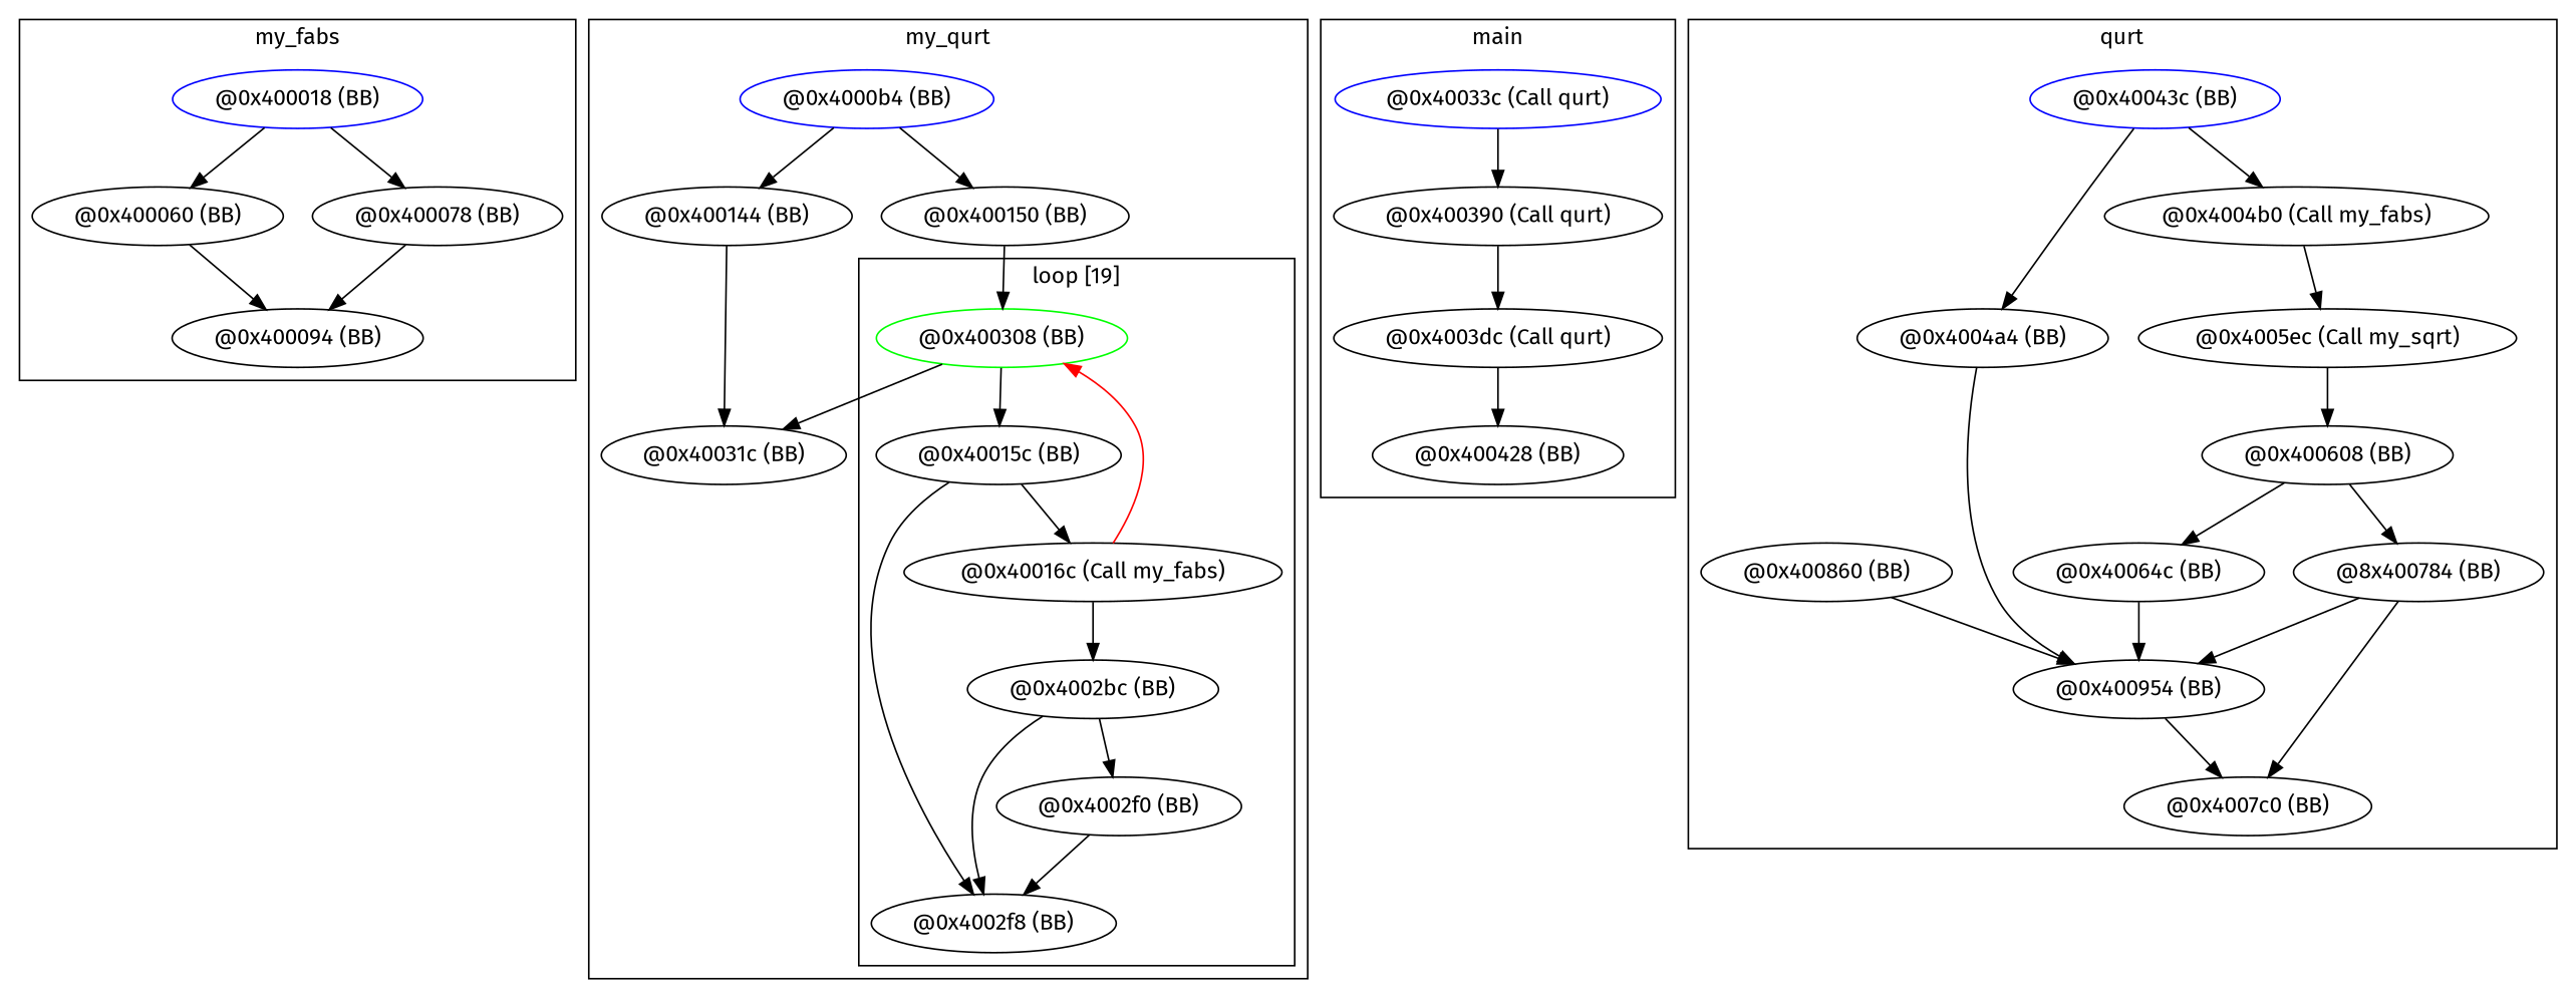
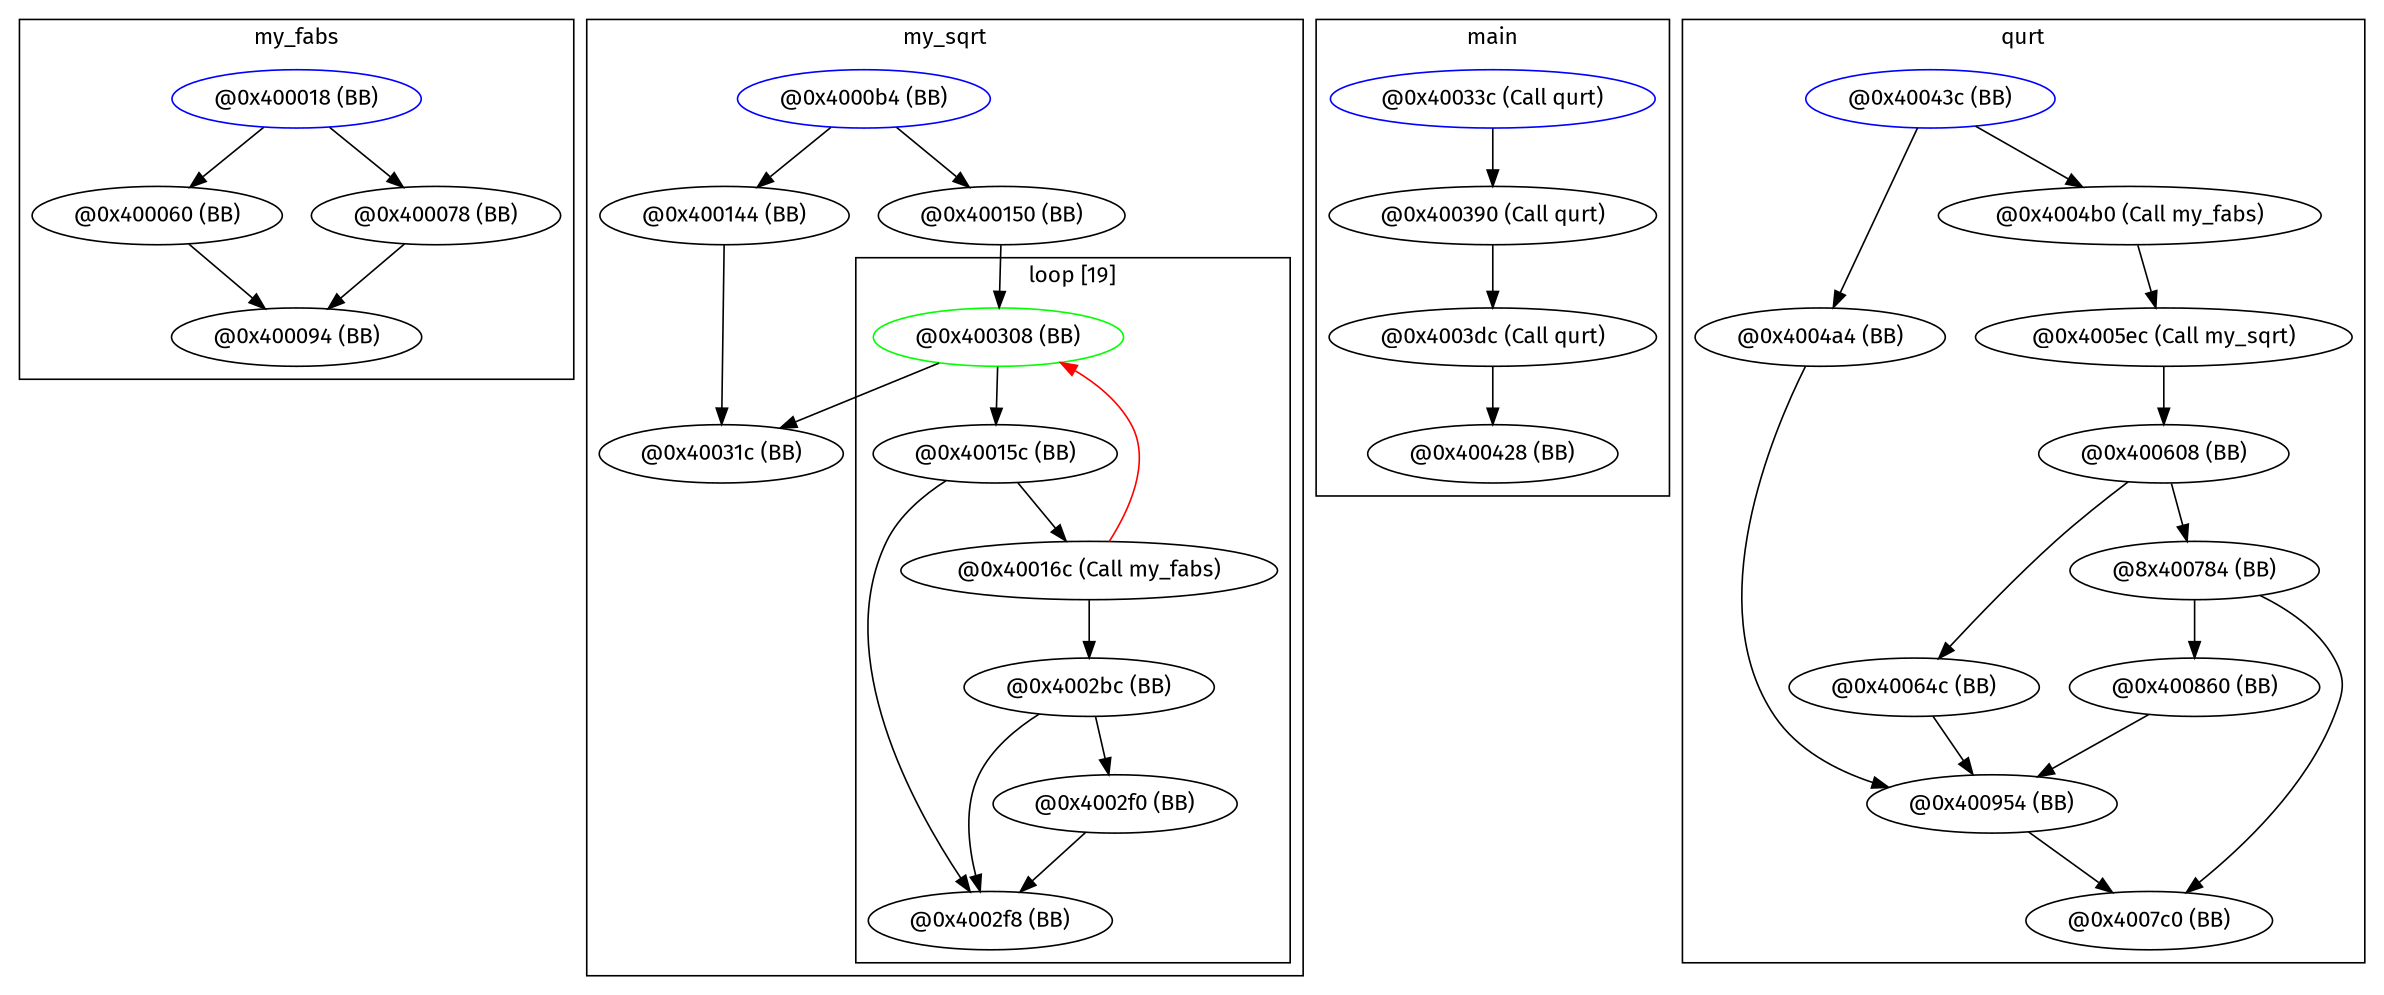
  digraph {
    fontname="Fira Sans"
    node [fontname="Fira Sans"]
    edge [fontname="Fira Sans"]
    n1 [color=blue label="@0x400018 (BB)"]
    n2 [label="@0x400060 (BB)"]
    n3 [label="@0x400078 (BB)"]
    n4 [label="@0x400094 (BB)"]
    n5 [color=green label="@0x400308 (BB)"]
    n6 [label="@0x4002f8 (BB)"]
    n7 [label="@0x40015c (BB)"]
    n8 [label="@0x4002bc (BB)"]
    n9 [label="@0x40016c (Call my_fabs)"]
    n10 [label="@0x4002f0 (BB)"]
    n11 [color=blue label="@0x4000b4 (BB)"]
    n12 [label="@0x400144 (BB)"]
    n13 [label="@0x400150 (BB)"]
    n14 [label="@0x40031c (BB)"]
    n15 [color=blue label="@0x40033c (Call qurt)"]
    n16 [label="@0x400390 (Call qurt)"]
    n17 [label="@0x4003dc (Call qurt)"]
    n18 [label="@0x400428 (BB)"]
    n19 [color=blue label="@0x40043c (BB)"]
    n20 [label="@0x4004a4 (BB)"]
    n21 [label="@0x4004b0 (Call my_fabs)"]
    n22 [label="@0x4005ec (Call my_sqrt)"]
    n23 [label="@0x400608 (BB)"]
    n24 [label="@0x40064c (BB)"]
    n25 [label="@8x400784 (BB)"]
    n26 [label="@0x4007c0 (BB)"]
    n27 [label="@0x400860 (BB)"]
    n28 [label="@0x400954 (BB)"]
    subgraph cluster_1 {
      label=my_fabs
      n1
      n2
      n3
      n4
    }
    subgraph cluster_2 {
-     label=my_qurt
+     label=my_sqrt
      n11
      n12
      n13
      n14
      subgraph cluster_3 {
        label="loop [19]"
        n5
        n6
        n7
        n8
        n9
        n10
      }
    }
    subgraph cluster_4 {
      label=main
      n15
      n16
      n17
      n18
    }
    subgraph cluster_5 {
      label=qurt
      n19
      n20
      n21
      n22
      n23
      n24
      n25
      n26
      n27
      n28
    }
    n1 -> n2
    n1 -> n3
    n2 -> n4
    n3 -> n4
    n5 -> n7
    n5 -> n14
    n7 -> n6
    n7 -> n9
    n8 -> n6
    n8 -> n10
    n9 -> n5 [color=red]
    n9 -> n8
    n10 -> n6
    n11 -> n12
    n11 -> n13
    n12 -> n14
    n13 -> n5
    n15 -> n16
    n16 -> n17
    n17 -> n18
    n19 -> n20
    n19 -> n21
    n20 -> n28
    n21 -> n22
    n22 -> n23
    n23 -> n24
    n23 -> n25
    n24 -> n28
    n25 -> n26
-   n25 -> n28
+   n25 -> n27
    n27 -> n28
    n28 -> n26
  }
